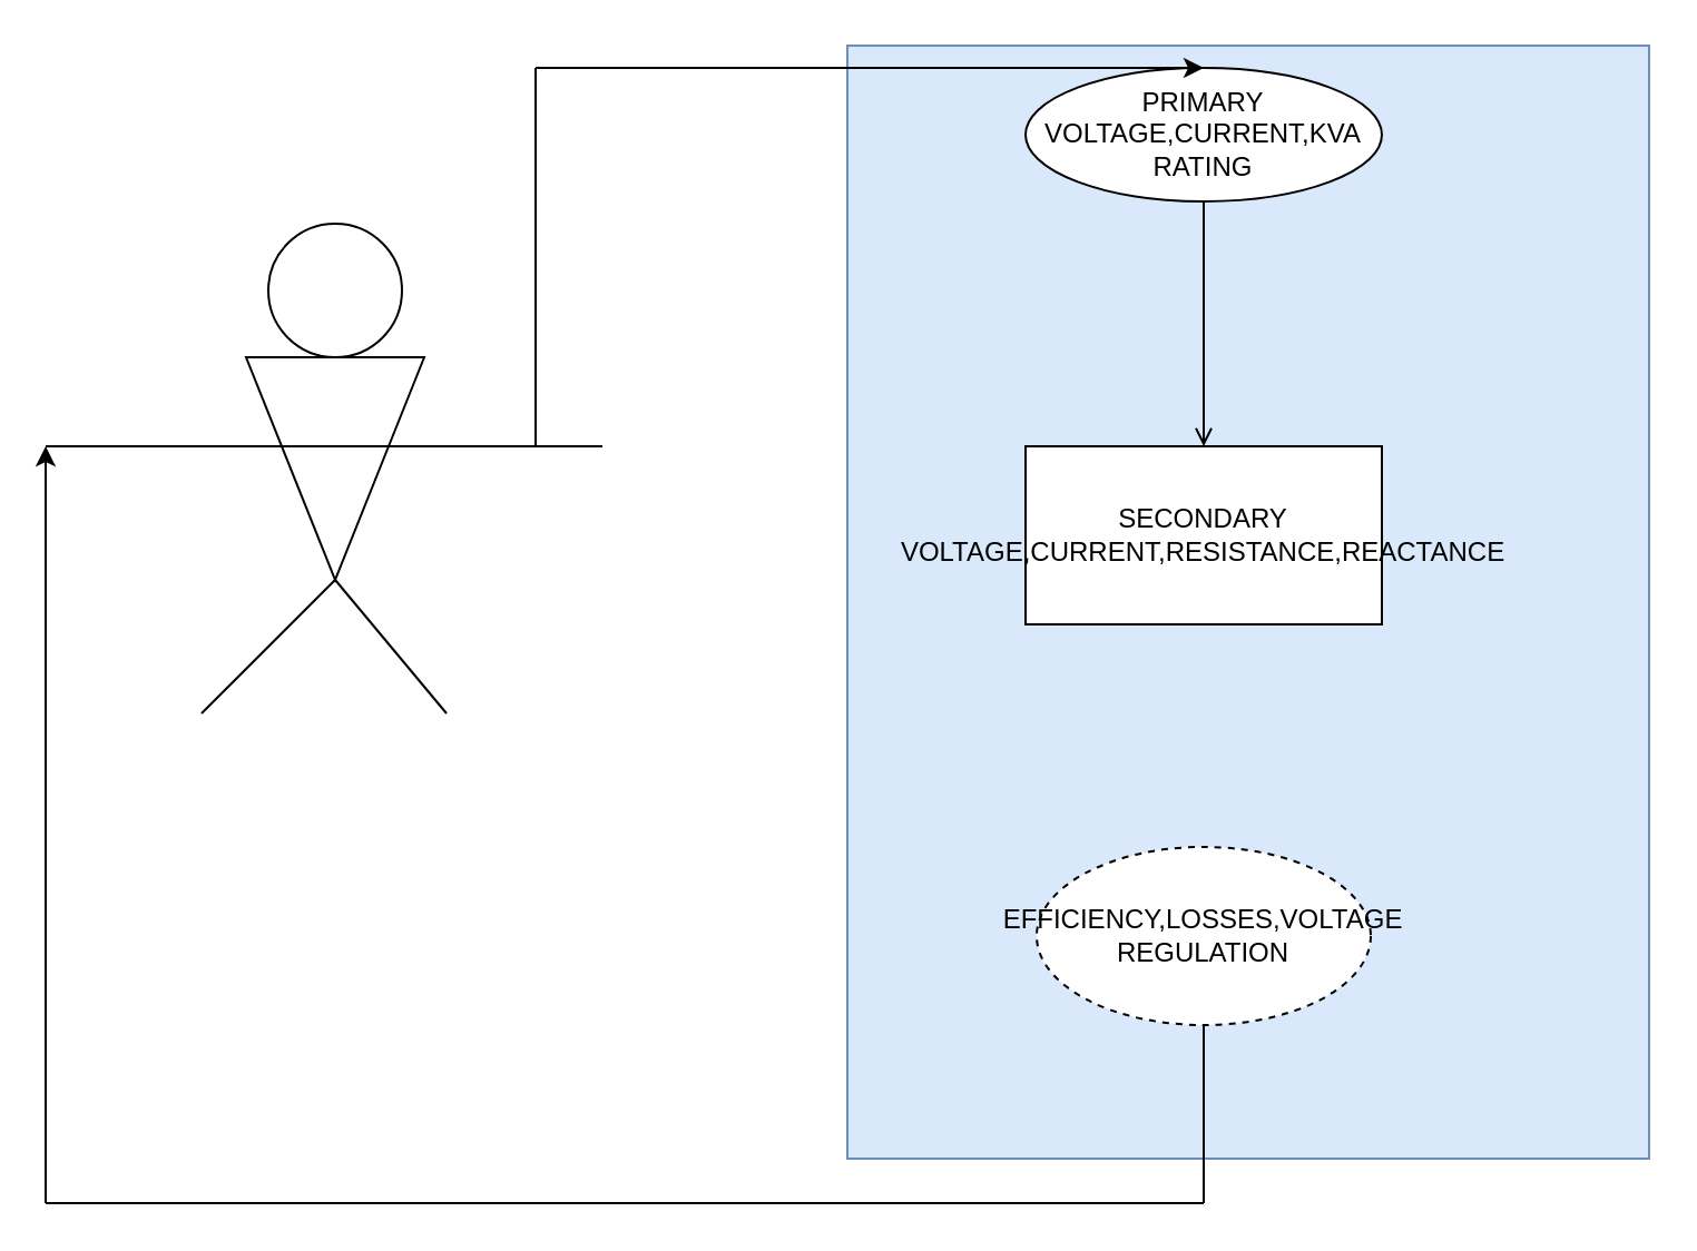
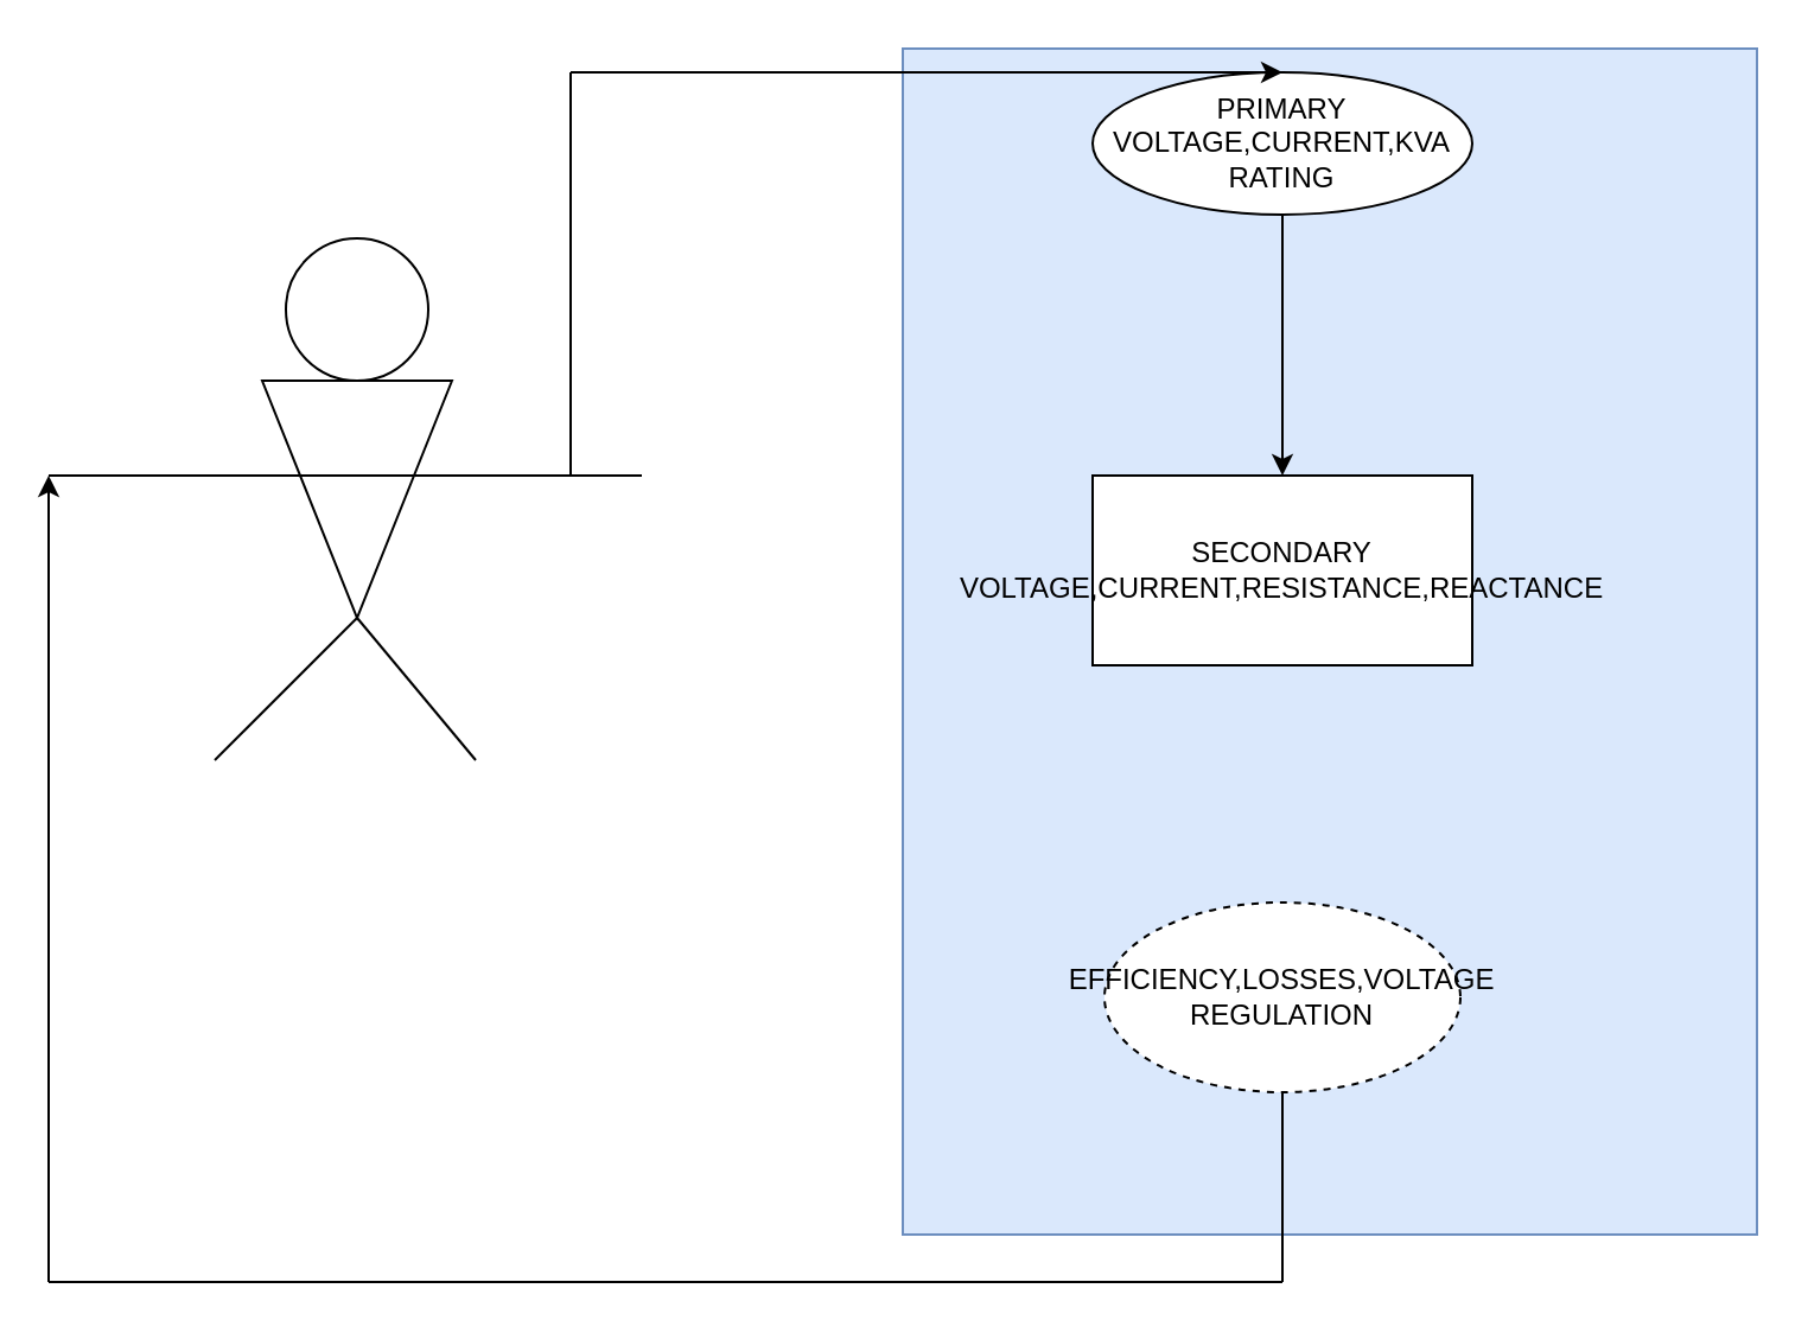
  <mxCell id="0" />
  <mxCell id="1" parent="0" />
  <mxCell id="2" value="" style="rounded=0;whiteSpace=wrap;html=1;direction=south;fillColor=#dae8fc;strokeColor=#6c8ebf;" vertex="1" parent="1"><mxGeometry x="380" y="20" width="360" height="500" as="geometry" /></mxCell>
- <mxCell id="3" style="edgeStyle=orthogonalEdgeStyle;rounded=0;orthogonalLoop=1;jettySize=auto;html=1;entryX=0.5;entryY=0;entryDx=0;entryDy=0;fontFamily=Helvetica;fontColor=#000000;endArrow=open;" edge="1" parent="1" source="4" target="5"><mxGeometry relative="1" as="geometry" /></mxCell>
+ <mxCell id="3" style="edgeStyle=orthogonalEdgeStyle;rounded=0;orthogonalLoop=1;jettySize=auto;html=1;entryX=0.5;entryY=0;entryDx=0;entryDy=0;fontFamily=Helvetica;fontColor=#000000;" edge="1" parent="1" source="4" target="5"><mxGeometry relative="1" as="geometry" /></mxCell>
  <mxCell id="4" value="PRIMARY VOLTAGE,CURRENT,KVA RATING" style="ellipse;whiteSpace=wrap;html=1;fontStyle=0;fontFamily=Helvetica;" vertex="1" parent="1"><mxGeometry x="460" y="30" width="160" height="60" as="geometry" /></mxCell>
  <mxCell id="5" value="SECONDARY VOLTAGE,CURRENT,RESISTANCE,REACTANCE" style="whiteSpace=wrap;html=1;fontFamily=Helvetica;fontColor=#000000;rounded=0;" vertex="1" parent="1"><mxGeometry x="460" y="200" width="160" height="80" as="geometry" /></mxCell>
  <mxCell id="6" value="EFFICIENCY,LOSSES,VOLTAGE REGULATION" style="ellipse;whiteSpace=wrap;html=1;fontFamily=Helvetica;fontColor=#000000;dashed=1;" vertex="1" parent="1"><mxGeometry x="465" y="380" width="150" height="80" as="geometry" /></mxCell>
  <mxCell id="7" value="" style="ellipse;whiteSpace=wrap;html=1;aspect=fixed;fontFamily=Helvetica;fontColor=#000000;" vertex="1" parent="1"><mxGeometry x="120" y="100" width="60" height="60" as="geometry" /></mxCell>
  <mxCell id="8" value="" style="triangle;whiteSpace=wrap;html=1;fontFamily=Helvetica;fontColor=#000000;direction=south;" vertex="1" parent="1"><mxGeometry x="110" y="160" width="80" height="100" as="geometry" /></mxCell>
  <mxCell id="9" value="" style="endArrow=none;html=1;fontFamily=Helvetica;fontColor=#000000;" edge="1" parent="1"><mxGeometry width="50" height="50" relative="1" as="geometry"><mxPoint x="90" y="320" as="sourcePoint" /><mxPoint x="150" y="260" as="targetPoint" /></mxGeometry></mxCell>
  <mxCell id="10" value="" style="endArrow=none;html=1;fontFamily=Helvetica;fontColor=#000000;" edge="1" parent="1"><mxGeometry width="50" height="50" relative="1" as="geometry"><mxPoint x="150" y="260" as="sourcePoint" /><mxPoint x="200" y="320" as="targetPoint" /></mxGeometry></mxCell>
  <mxCell id="11" value="" style="endArrow=none;html=1;fontFamily=Helvetica;fontColor=#000000;" edge="1" parent="1"><mxGeometry width="50" height="50" relative="1" as="geometry"><mxPoint x="20" y="200" as="sourcePoint" /><mxPoint x="270" y="200" as="targetPoint" /><Array as="points"><mxPoint x="50" y="200" /></Array></mxGeometry></mxCell>
  <mxCell id="12" value="" style="endArrow=classic;html=1;fontFamily=Helvetica;fontColor=#000000;entryX=0.5;entryY=0;entryDx=0;entryDy=0;" edge="1" parent="1" target="4"><mxGeometry width="50" height="50" relative="1" as="geometry"><mxPoint x="240" y="30" as="sourcePoint" /><mxPoint x="430" y="-80" as="targetPoint" /></mxGeometry></mxCell>
  <mxCell id="13" value="" style="endArrow=none;html=1;fontFamily=Helvetica;fontColor=#000000;" edge="1" parent="1"><mxGeometry width="50" height="50" relative="1" as="geometry"><mxPoint x="240" y="30" as="sourcePoint" /><mxPoint x="240" y="200" as="targetPoint" /></mxGeometry></mxCell>
  <mxCell id="14" value="" style="endArrow=none;html=1;fontFamily=Helvetica;fontColor=#000000;" edge="1" parent="1"><mxGeometry width="50" height="50" relative="1" as="geometry"><mxPoint x="20" y="540" as="sourcePoint" /><mxPoint x="540" y="540" as="targetPoint" /></mxGeometry></mxCell>
  <mxCell id="15" value="" style="endArrow=none;html=1;fontFamily=Helvetica;fontColor=#000000;" edge="1" parent="1"><mxGeometry width="50" height="50" relative="1" as="geometry"><mxPoint x="20" y="540" as="sourcePoint" /><mxPoint x="20" y="300" as="targetPoint" /></mxGeometry></mxCell>
  <mxCell id="16" value="" style="endArrow=classic;html=1;fontFamily=Helvetica;fontColor=#000000;" edge="1" parent="1"><mxGeometry width="50" height="50" relative="1" as="geometry"><mxPoint x="20" y="300" as="sourcePoint" /><mxPoint x="20" y="200" as="targetPoint" /></mxGeometry></mxCell>
  <mxCell id="17" value="" style="endArrow=none;html=1;fontFamily=Helvetica;fontColor=#000000;entryX=0.5;entryY=1;entryDx=0;entryDy=0;" edge="1" parent="1" target="6"><mxGeometry width="50" height="50" relative="1" as="geometry"><mxPoint x="540" y="540" as="sourcePoint" /><mxPoint x="380" y="440" as="targetPoint" /></mxGeometry></mxCell>
